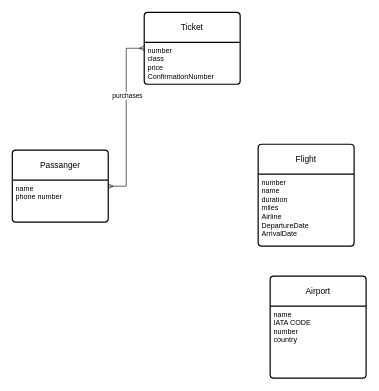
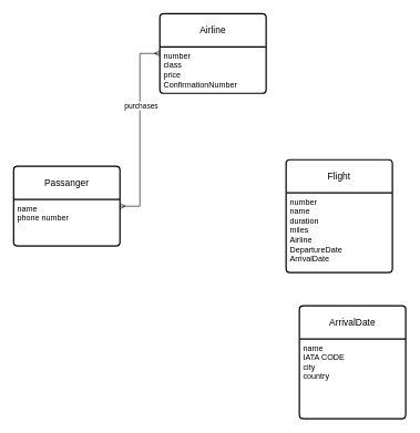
  <mxCell id="0" />
  <mxCell id="1" parent="0" />
  <mxCell id="2" value="Passanger" style="swimlane;childLayout=stackLayout;horizontal=1;startSize=50;horizontalStack=0;rounded=1;fontSize=14;fontStyle=0;strokeWidth=2;resizeParent=0;resizeLast=1;shadow=0;dashed=0;align=center;arcSize=4;whiteSpace=wrap;html=1;" vertex="1" parent="1"><mxGeometry x="20" y="250" width="160" height="120" as="geometry" /></mxCell>
  <mxCell id="3" value="name&lt;div&gt;phone number&lt;/div&gt;" style="align=left;strokeColor=none;fillColor=none;spacingLeft=4;spacingRight=4;fontSize=12;verticalAlign=top;resizable=0;rotatable=0;part=1;html=1;whiteSpace=wrap;" vertex="1" parent="2"><mxGeometry y="50" width="160" height="70" as="geometry" /></mxCell>
  <mxCell id="4" value="Flight" style="swimlane;childLayout=stackLayout;horizontal=1;startSize=50;horizontalStack=0;rounded=1;fontSize=14;fontStyle=0;strokeWidth=2;resizeParent=0;resizeLast=1;shadow=0;dashed=0;align=center;arcSize=4;whiteSpace=wrap;html=1;" vertex="1" parent="1"><mxGeometry x="430" y="240" width="160" height="170" as="geometry" /></mxCell>
  <mxCell id="5" value="number&lt;div&gt;name&lt;/div&gt;&lt;div&gt;duration&lt;/div&gt;&lt;div&gt;miles&lt;/div&gt;&lt;div&gt;Airline&lt;/div&gt;&lt;div&gt;DepartureDate&lt;/div&gt;&lt;div&gt;ArrivalDate&lt;/div&gt;" style="align=left;strokeColor=none;fillColor=none;spacingLeft=4;spacingRight=4;fontSize=12;verticalAlign=top;resizable=0;rotatable=0;part=1;html=1;whiteSpace=wrap;" vertex="1" parent="4"><mxGeometry y="50" width="160" height="120" as="geometry" /></mxCell>
- <mxCell id="6" value="Airport" style="swimlane;childLayout=stackLayout;horizontal=1;startSize=50;horizontalStack=0;rounded=1;fontSize=14;fontStyle=0;strokeWidth=2;resizeParent=0;resizeLast=1;shadow=0;dashed=0;align=center;arcSize=4;whiteSpace=wrap;html=1;" vertex="1" parent="1"><mxGeometry x="450" y="460" width="160" height="170" as="geometry" /></mxCell>
- <mxCell id="7" value="name&lt;div&gt;IATA CODE&lt;br&gt;&lt;div&gt;number&lt;/div&gt;&lt;div&gt;country&lt;/div&gt;&lt;div&gt;&lt;br&gt;&lt;/div&gt;&lt;/div&gt;" style="align=left;strokeColor=none;fillColor=none;spacingLeft=4;spacingRight=4;fontSize=12;verticalAlign=top;resizable=0;rotatable=0;part=1;html=1;whiteSpace=wrap;" vertex="1" parent="6"><mxGeometry y="50" width="160" height="120" as="geometry" /></mxCell>
- <mxCell id="8" value="Ticket" style="swimlane;childLayout=stackLayout;horizontal=1;startSize=50;horizontalStack=0;rounded=1;fontSize=14;fontStyle=0;strokeWidth=2;resizeParent=0;resizeLast=1;shadow=0;dashed=0;align=center;arcSize=4;whiteSpace=wrap;html=1;" vertex="1" parent="1"><mxGeometry x="240" y="20" width="160" height="120" as="geometry" /></mxCell>
+ <mxCell id="6" value="ArrivalDate" style="swimlane;childLayout=stackLayout;horizontal=1;startSize=50;horizontalStack=0;rounded=1;fontSize=14;fontStyle=0;strokeWidth=2;resizeParent=0;resizeLast=1;shadow=0;dashed=0;align=center;arcSize=4;whiteSpace=wrap;html=1;" vertex="1" parent="1"><mxGeometry x="450" y="460" width="160" height="170" as="geometry" /></mxCell>
+ <mxCell id="7" value="name&lt;div&gt;IATA CODE&lt;br&gt;&lt;div&gt;city&lt;/div&gt;&lt;div&gt;country&lt;/div&gt;&lt;div&gt;&lt;br&gt;&lt;/div&gt;&lt;/div&gt;" style="align=left;strokeColor=none;fillColor=none;spacingLeft=4;spacingRight=4;fontSize=12;verticalAlign=top;resizable=0;rotatable=0;part=1;html=1;whiteSpace=wrap;" vertex="1" parent="6"><mxGeometry y="50" width="160" height="120" as="geometry" /></mxCell>
+ <mxCell id="8" value="Airline" style="swimlane;childLayout=stackLayout;horizontal=1;startSize=50;horizontalStack=0;rounded=1;fontSize=14;fontStyle=0;strokeWidth=2;resizeParent=0;resizeLast=1;shadow=0;dashed=0;align=center;arcSize=4;whiteSpace=wrap;html=1;" vertex="1" parent="1"><mxGeometry x="240" y="20" width="160" height="120" as="geometry" /></mxCell>
  <mxCell id="9" value="number&lt;div&gt;class&lt;/div&gt;&lt;div&gt;price&lt;/div&gt;&lt;div&gt;ConfirmationNumber&lt;/div&gt;" style="align=left;strokeColor=none;fillColor=none;spacingLeft=4;spacingRight=4;fontSize=12;verticalAlign=top;resizable=0;rotatable=0;part=1;html=1;whiteSpace=wrap;" vertex="1" parent="8"><mxGeometry y="50" width="160" height="70" as="geometry" /></mxCell>
  <mxCell id="10" value="" style="edgeStyle=entityRelationEdgeStyle;fontSize=12;html=1;endArrow=ERmany;startArrow=ERmany;rounded=0;" edge="1" parent="1" source="2" target="8"><mxGeometry width="100" height="100" relative="1" as="geometry"><mxPoint x="10" y="200" as="sourcePoint" /><mxPoint x="110" y="100" as="targetPoint" /><Array as="points"><mxPoint x="40" y="90" /><mxPoint x="40" y="100" /></Array></mxGeometry></mxCell>
  <mxCell id="11" value="purchases" style="edgeLabel;html=1;align=center;verticalAlign=middle;resizable=0;points=[];" vertex="1" connectable="0" parent="10"><mxGeometry x="0.254" y="-1" relative="1" as="geometry"><mxPoint as="offset" /></mxGeometry></mxCell>
